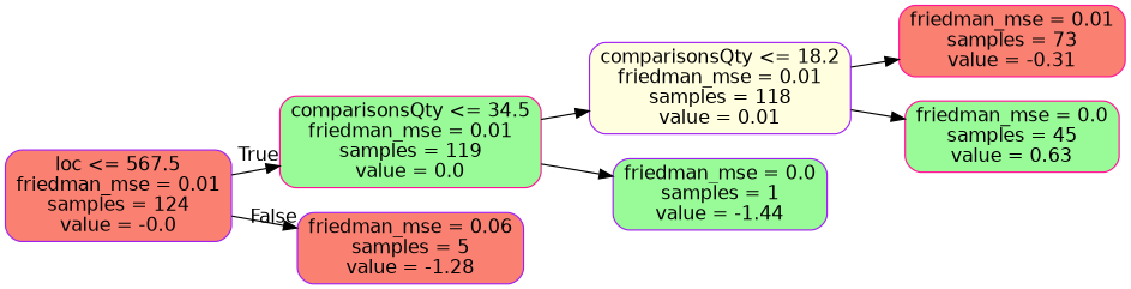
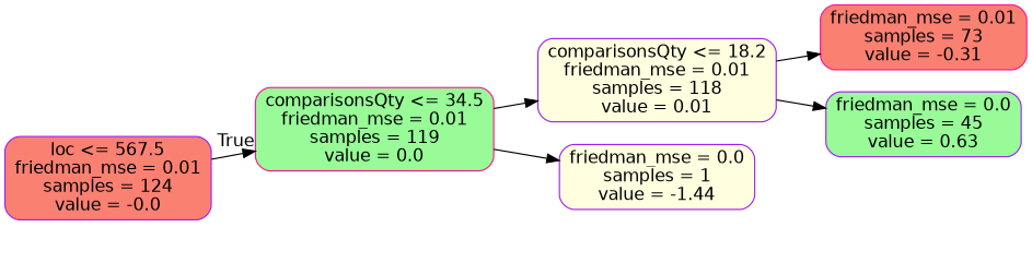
  digraph {
    rankdir=LR
    node [color=purple fillcolor=salmon fontname=helvetica shape=box style="filled, rounded"]
    edge [fontname=helvetica]
    n1 [label="loc <= 567.5\nfriedman_mse = 0.01\nsamples = 124\nvalue = -0.0"]
    n2 [color=deeppink fillcolor=palegreen label="comparisonsQty <= 34.5\nfriedman_mse = 0.01\nsamples = 119\nvalue = 0.0"]
-   n3 [label="friedman_mse = 0.06\nsamples = 5\nvalue = -1.28"]
    n4 [fillcolor=lightyellow label="comparisonsQty <= 18.2\nfriedman_mse = 0.01\nsamples = 118\nvalue = 0.01"]
-   n5 [fillcolor=palegreen label="friedman_mse = 0.0\nsamples = 1\nvalue = -1.44"]
+   n5 [fillcolor=lightyellow label="friedman_mse = 0.0\nsamples = 1\nvalue = -1.44"]
    n6 [color=deeppink label="friedman_mse = 0.01\nsamples = 73\nvalue = -0.31"]
-   n7 [color=deeppink fillcolor=palegreen label="friedman_mse = 0.0\nsamples = 45\nvalue = 0.63"]
+   n7 [fillcolor=palegreen label="friedman_mse = 0.0\nsamples = 45\nvalue = 0.63"]
    n1 -> n2 [headlabel=True labelangle=45 labeldistance=2.5]
-   n1 -> n3 [headlabel=False labelangle=-45 labeldistance=2.5]
    n2 -> n4
    n2 -> n5
    n4 -> n6
    n4 -> n7
  }
